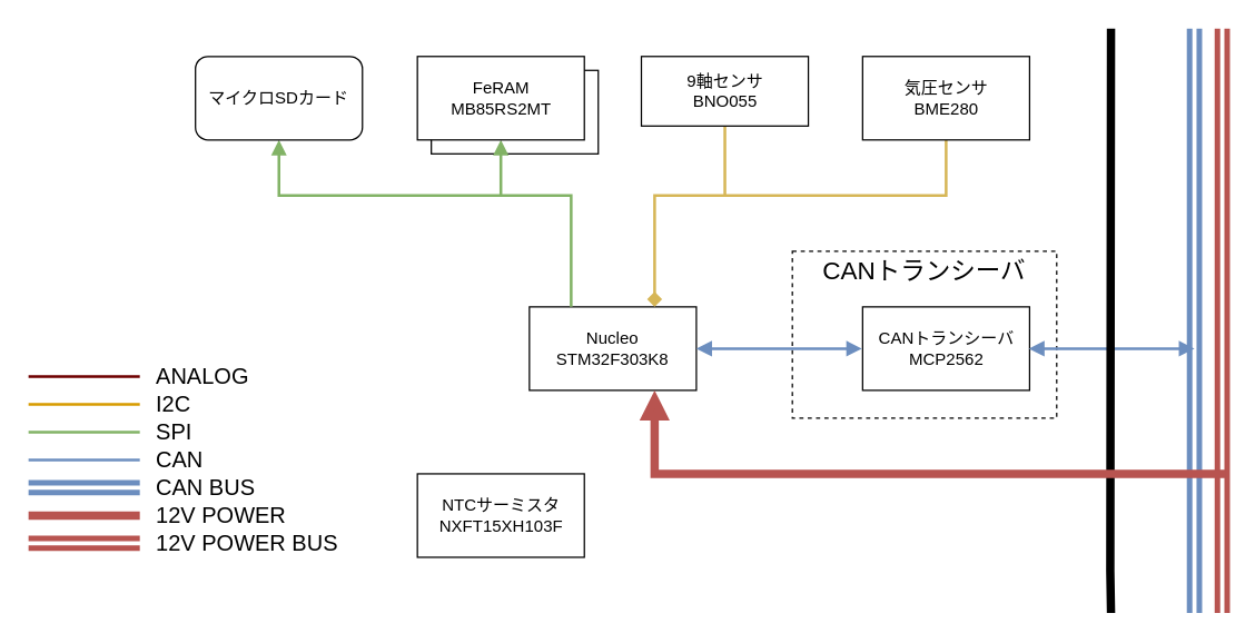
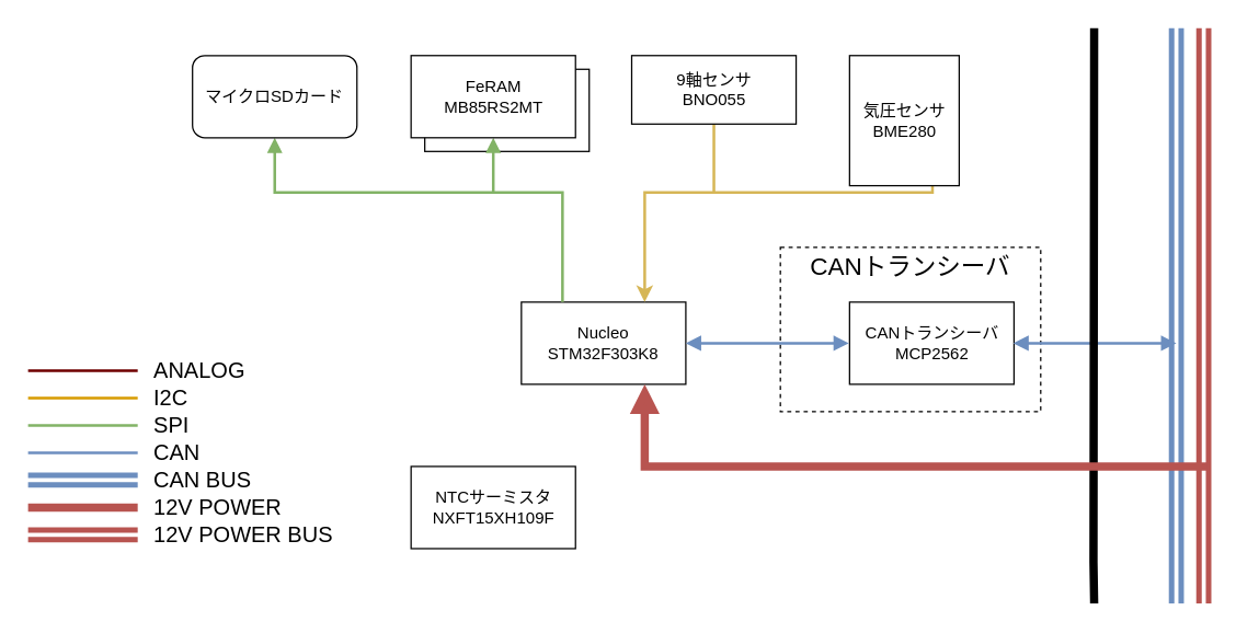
  <mxCell id="0" />
  <mxCell id="1" parent="0" />
  <mxCell id="2" value="FeRAM&lt;br&gt;MB85RS2MT" style="rounded=0;whiteSpace=wrap;html=1;" vertex="1" parent="1"><mxGeometry x="309.5" y="50" width="120" height="60" as="geometry" /></mxCell>
  <mxCell id="3" value="" style="rounded=0;whiteSpace=wrap;html=1;dashed=1;" vertex="1" parent="1"><mxGeometry x="569" y="180" width="190" height="120" as="geometry" /></mxCell>
  <mxCell id="4" value="Nucleo&lt;br&gt;STM32F303K8" style="rounded=0;whiteSpace=wrap;html=1;" vertex="1" parent="1"><mxGeometry x="380" y="220" width="120" height="60" as="geometry" /></mxCell>
  <mxCell id="5" value="CANトランシーバ&lt;br&gt;MCP2562" style="rounded=0;whiteSpace=wrap;html=1;" vertex="1" parent="1"><mxGeometry x="619.5" y="220" width="120" height="60" as="geometry" /></mxCell>
  <mxCell id="6" value="" style="edgeStyle=orthogonalEdgeStyle;rounded=0;orthogonalLoop=1;jettySize=auto;html=1;fillColor=#dae8fc;strokeColor=#6c8ebf;strokeWidth=2;startArrow=block;startFill=1;endArrow=block;endFill=1;exitX=1;exitY=0.5;exitDx=0;exitDy=0;" edge="1" parent="1" source="4"><mxGeometry relative="1" as="geometry"><mxPoint x="539" y="250" as="sourcePoint" /><mxPoint x="619" y="250" as="targetPoint" /></mxGeometry></mxCell>
  <mxCell id="7" style="edgeStyle=orthogonalEdgeStyle;rounded=0;orthogonalLoop=1;jettySize=auto;html=1;fillColor=#dae8fc;strokeColor=#6c8ebf;startArrow=block;startFill=1;endArrow=block;endFill=1;strokeWidth=2;" edge="1" parent="1"><mxGeometry relative="1" as="geometry"><mxPoint x="858" y="250" as="targetPoint" /><mxPoint x="739" y="250" as="sourcePoint" /></mxGeometry></mxCell>
  <mxCell id="8" value="" style="endArrow=none;html=1;rounded=0;shape=link;fillColor=#dae8fc;strokeColor=#6c8ebf;strokeWidth=4;" edge="1" parent="1"><mxGeometry width="50" height="50" relative="1" as="geometry"><mxPoint x="858" y="440" as="sourcePoint" /><mxPoint x="858" y="20" as="targetPoint" /></mxGeometry></mxCell>
  <mxCell id="9" value="" style="endArrow=none;html=1;rounded=0;shape=link;fillColor=#f8cecc;strokeColor=#b85450;strokeWidth=4;" edge="1" parent="1"><mxGeometry width="50" height="50" relative="1" as="geometry"><mxPoint x="878" y="440" as="sourcePoint" /><mxPoint x="878" y="20" as="targetPoint" /></mxGeometry></mxCell>
  <mxCell id="10" value="" style="endArrow=none;html=1;rounded=0;strokeWidth=6;" edge="1" parent="1"><mxGeometry width="50" height="50" relative="1" as="geometry"><mxPoint x="798" y="20" as="sourcePoint" /><mxPoint x="798" y="440" as="targetPoint" /><Array as="points"><mxPoint x="797.5" y="410" /></Array></mxGeometry></mxCell>
  <mxCell id="11" value="CANトランシーバ" style="text;html=1;strokeColor=none;fillColor=none;align=center;verticalAlign=middle;whiteSpace=wrap;rounded=0;fontSize=18;" vertex="1" parent="1"><mxGeometry x="569" y="180" width="190" height="30" as="geometry" /></mxCell>
  <mxCell id="12" style="edgeStyle=orthogonalEdgeStyle;rounded=0;orthogonalLoop=1;jettySize=auto;html=1;entryX=0.25;entryY=0;entryDx=0;entryDy=0;fillColor=#d5e8d4;strokeColor=#82b366;strokeWidth=2;endArrow=none;endFill=0;startArrow=block;startFill=1;" edge="1" parent="1" source="13" target="4"><mxGeometry relative="1" as="geometry"><Array as="points"><mxPoint x="360" y="140" /><mxPoint x="410" y="140" /></Array></mxGeometry></mxCell>
  <mxCell id="13" value="FeRAM&lt;br&gt;MB85RS2MT" style="rounded=0;whiteSpace=wrap;html=1;" vertex="1" parent="1"><mxGeometry x="299.5" y="40" width="120" height="60" as="geometry" /></mxCell>
- <mxCell id="14" style="edgeStyle=orthogonalEdgeStyle;rounded=0;orthogonalLoop=1;jettySize=auto;html=1;entryX=0.75;entryY=0;entryDx=0;entryDy=0;fillColor=#fff2cc;strokeColor=#d6b656;strokeWidth=2;endArrow=diamond;" edge="1" parent="1" source="15" target="4"><mxGeometry relative="1" as="geometry"><Array as="points"><mxPoint x="521" y="140" /><mxPoint x="470" y="140" /></Array></mxGeometry></mxCell>
+ <mxCell id="14" style="edgeStyle=orthogonalEdgeStyle;rounded=0;orthogonalLoop=1;jettySize=auto;html=1;entryX=0.75;entryY=0;entryDx=0;entryDy=0;fillColor=#fff2cc;strokeColor=#d6b656;strokeWidth=2;" edge="1" parent="1" source="15" target="4"><mxGeometry relative="1" as="geometry"><Array as="points"><mxPoint x="521" y="140" /><mxPoint x="470" y="140" /></Array></mxGeometry></mxCell>
  <mxCell id="15" value="9軸センサ&lt;br&gt;BNO055" style="rounded=0;whiteSpace=wrap;html=1;" vertex="1" parent="1"><mxGeometry x="460.5" y="40" width="120" height="50" as="geometry" /></mxCell>
  <mxCell id="16" style="edgeStyle=orthogonalEdgeStyle;rounded=0;orthogonalLoop=1;jettySize=auto;html=1;fillColor=#fff2cc;strokeColor=#d6b656;strokeWidth=2;endArrow=none;endFill=0;" edge="1" parent="1" source="17"><mxGeometry relative="1" as="geometry"><mxPoint x="520" y="140" as="targetPoint" /><Array as="points"><mxPoint x="680" y="140" /><mxPoint x="520" y="140" /></Array></mxGeometry></mxCell>
- <mxCell id="17" value="気圧センサ&lt;br&gt;BME280" style="rounded=0;whiteSpace=wrap;html=1;" vertex="1" parent="1"><mxGeometry x="619.5" y="40" width="120" height="60" as="geometry" /></mxCell>
+ <mxCell id="17" value="気圧センサ&lt;br&gt;BME280" style="rounded=0;whiteSpace=wrap;html=1;" vertex="1" parent="1"><mxGeometry x="619.5" y="40" width="80" height="95" as="geometry" /></mxCell>
  <mxCell id="18" style="edgeStyle=orthogonalEdgeStyle;rounded=0;orthogonalLoop=1;jettySize=auto;html=1;fillColor=#d5e8d4;strokeColor=#82b366;endArrow=none;endFill=0;strokeWidth=2;startArrow=block;startFill=1;" edge="1" parent="1" source="19"><mxGeometry relative="1" as="geometry"><mxPoint x="360" y="140" as="targetPoint" /><Array as="points"><mxPoint x="200" y="140" /></Array></mxGeometry></mxCell>
  <mxCell id="19" value="マイクロSDカード" style="whiteSpace=wrap;html=1;rounded=1;" vertex="1" parent="1"><mxGeometry x="140" y="40" width="120" height="60" as="geometry" /></mxCell>
- <mxCell id="20" value="NTCサーミスタ&lt;br&gt;NXFT15XH103F" style="rounded=0;whiteSpace=wrap;html=1;" vertex="1" parent="1"><mxGeometry x="299.5" y="340" width="120" height="60" as="geometry" /></mxCell>
+ <mxCell id="20" value="NTCサーミスタ&lt;br&gt;NXFT15XH109F" style="rounded=0;whiteSpace=wrap;html=1;" vertex="1" parent="1"><mxGeometry x="299.5" y="340" width="120" height="60" as="geometry" /></mxCell>
  <mxCell id="21" style="edgeStyle=orthogonalEdgeStyle;rounded=0;orthogonalLoop=1;jettySize=auto;html=1;exitX=0.75;exitY=1;exitDx=0;exitDy=0;fillColor=#f8cecc;strokeColor=#b85450;strokeWidth=6;endArrow=none;endFill=0;startArrow=block;startFill=1;" edge="1" parent="1" source="4"><mxGeometry relative="1" as="geometry"><mxPoint x="880" y="340" as="targetPoint" /><Array as="points"><mxPoint x="470" y="340" /></Array></mxGeometry></mxCell>
  <mxCell id="22" value="" style="endArrow=none;html=1;rounded=0;strokeWidth=6;fillColor=#f8cecc;strokeColor=#b85450;" edge="1" parent="1"><mxGeometry width="50" height="50" relative="1" as="geometry"><mxPoint x="20" y="370" as="sourcePoint" /><mxPoint x="100" y="370" as="targetPoint" /></mxGeometry></mxCell>
  <mxCell id="23" value="12V POWER" style="text;html=1;strokeColor=none;fillColor=none;align=left;verticalAlign=middle;whiteSpace=wrap;rounded=0;fontSize=16;" vertex="1" parent="1"><mxGeometry x="110" y="360" width="150" height="20" as="geometry" /></mxCell>
  <mxCell id="24" value="" style="endArrow=none;html=1;rounded=0;shape=link;fillColor=#f8cecc;strokeColor=#b85450;strokeWidth=4;" edge="1" parent="1"><mxGeometry width="50" height="50" relative="1" as="geometry"><mxPoint x="100" y="390" as="sourcePoint" /><mxPoint x="20" y="390" as="targetPoint" /></mxGeometry></mxCell>
  <mxCell id="25" value="12V POWER BUS" style="text;html=1;strokeColor=none;fillColor=none;align=left;verticalAlign=middle;whiteSpace=wrap;rounded=0;fontSize=16;" vertex="1" parent="1"><mxGeometry x="110" y="380" width="190" height="20" as="geometry" /></mxCell>
  <mxCell id="26" value="" style="endArrow=none;html=1;rounded=0;shape=link;fillColor=#dae8fc;strokeColor=#6c8ebf;strokeWidth=4;" edge="1" parent="1"><mxGeometry width="50" height="50" relative="1" as="geometry"><mxPoint x="100" y="350" as="sourcePoint" /><mxPoint x="20" y="350" as="targetPoint" /></mxGeometry></mxCell>
  <mxCell id="27" value="CAN BUS" style="text;html=1;strokeColor=none;fillColor=none;align=left;verticalAlign=middle;whiteSpace=wrap;rounded=0;fontSize=16;" vertex="1" parent="1"><mxGeometry x="109.5" y="340" width="190" height="20" as="geometry" /></mxCell>
  <mxCell id="28" value="" style="endArrow=none;html=1;rounded=0;strokeWidth=2;fillColor=#dae8fc;strokeColor=#6c8ebf;" edge="1" parent="1"><mxGeometry width="50" height="50" relative="1" as="geometry"><mxPoint x="20" y="330" as="sourcePoint" /><mxPoint x="100" y="330" as="targetPoint" /></mxGeometry></mxCell>
  <mxCell id="29" value="CAN" style="text;html=1;strokeColor=none;fillColor=none;align=left;verticalAlign=middle;whiteSpace=wrap;rounded=0;fontSize=16;" vertex="1" parent="1"><mxGeometry x="109.5" y="320" width="150" height="20" as="geometry" /></mxCell>
  <mxCell id="30" value="" style="endArrow=none;html=1;rounded=0;strokeWidth=2;fillColor=#d5e8d4;strokeColor=#82b366;" edge="1" parent="1"><mxGeometry width="50" height="50" relative="1" as="geometry"><mxPoint x="20" y="310" as="sourcePoint" /><mxPoint x="100" y="310" as="targetPoint" /></mxGeometry></mxCell>
  <mxCell id="31" value="SPI" style="text;html=1;strokeColor=none;fillColor=none;align=left;verticalAlign=middle;whiteSpace=wrap;rounded=0;fontSize=16;" vertex="1" parent="1"><mxGeometry x="109.5" y="300" width="150" height="20" as="geometry" /></mxCell>
  <mxCell id="32" value="" style="endArrow=none;html=1;rounded=0;strokeWidth=2;fillColor=#ffe6cc;strokeColor=#d79b00;" edge="1" parent="1"><mxGeometry width="50" height="50" relative="1" as="geometry"><mxPoint x="20" y="290" as="sourcePoint" /><mxPoint x="100" y="290" as="targetPoint" /></mxGeometry></mxCell>
  <mxCell id="33" value="I2C" style="text;html=1;strokeColor=none;fillColor=none;align=left;verticalAlign=middle;whiteSpace=wrap;rounded=0;fontSize=16;" vertex="1" parent="1"><mxGeometry x="109.5" y="280" width="150" height="20" as="geometry" /></mxCell>
  <mxCell id="34" value="" style="endArrow=none;html=1;rounded=0;strokeWidth=2;fillColor=#a20025;strokeColor=#6F0000;" edge="1" parent="1"><mxGeometry width="50" height="50" relative="1" as="geometry"><mxPoint x="20" y="270" as="sourcePoint" /><mxPoint x="100" y="270" as="targetPoint" /></mxGeometry></mxCell>
  <mxCell id="35" value="ANALOG" style="text;html=1;strokeColor=none;fillColor=none;align=left;verticalAlign=middle;whiteSpace=wrap;rounded=0;fontSize=16;" vertex="1" parent="1"><mxGeometry x="109.5" y="260" width="150" height="20" as="geometry" /></mxCell>
